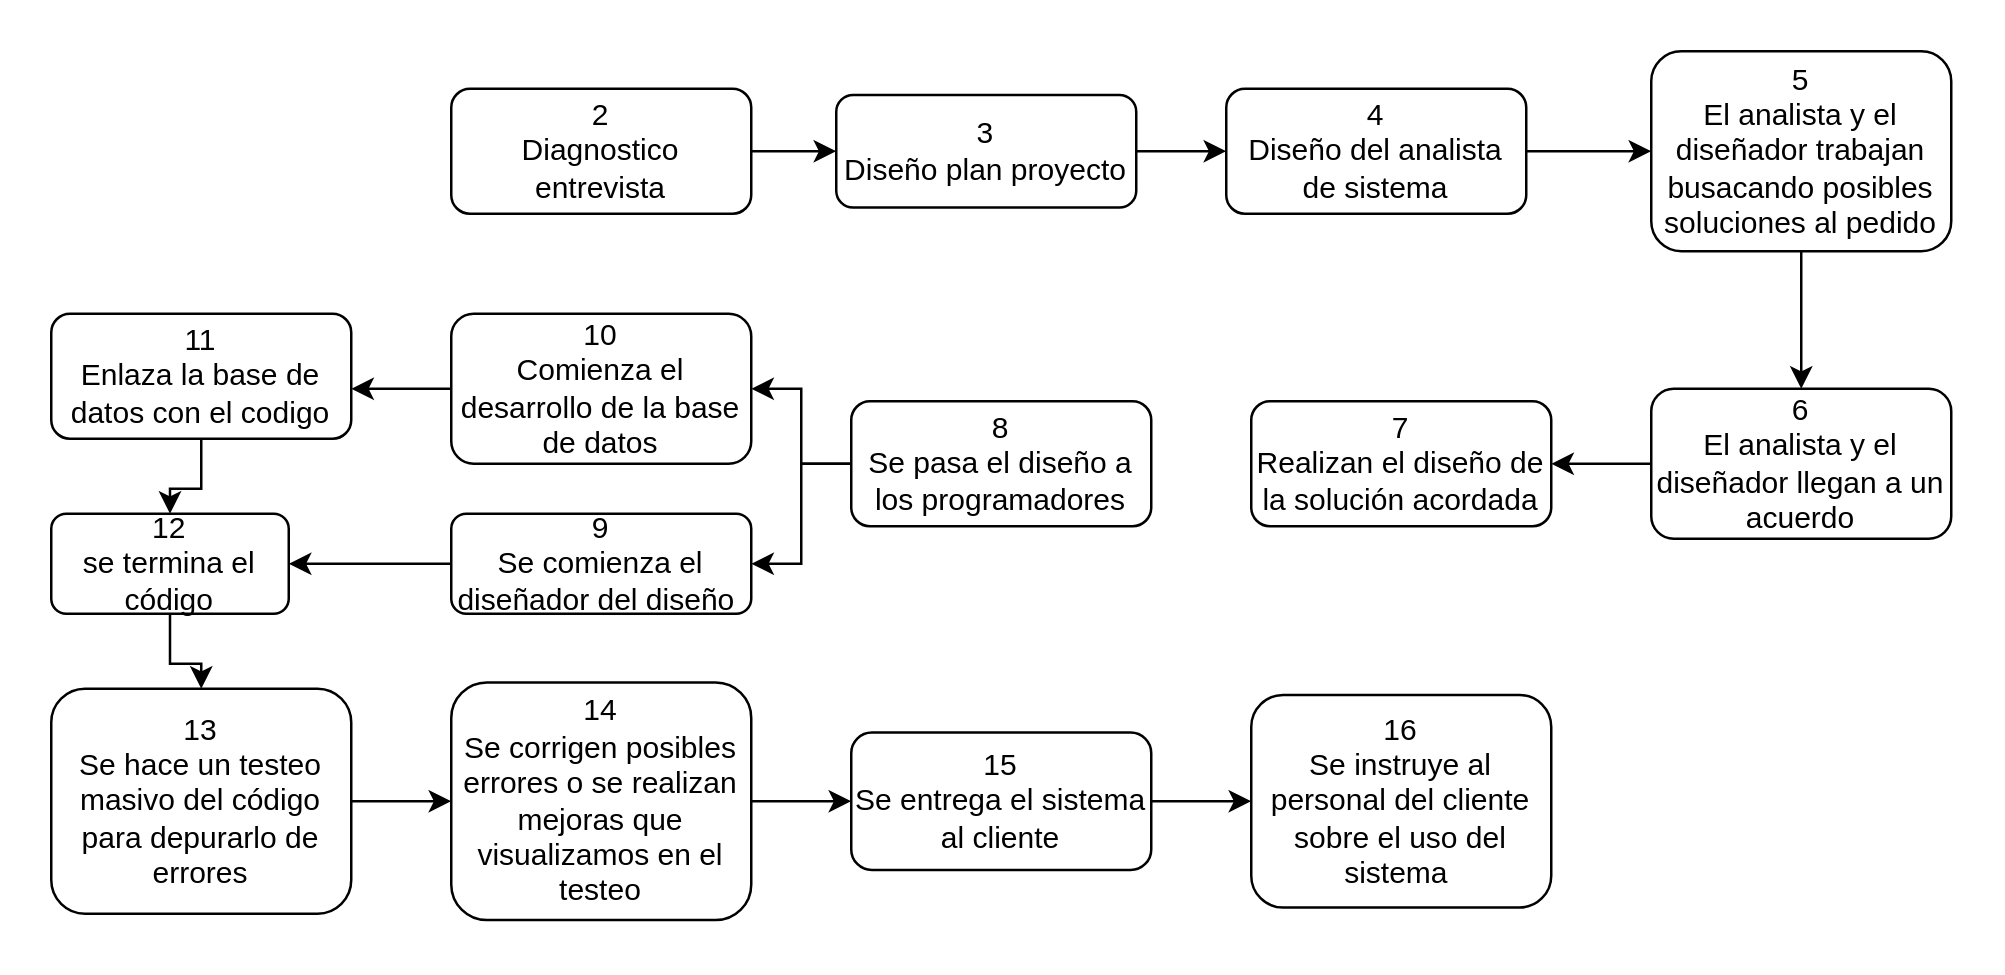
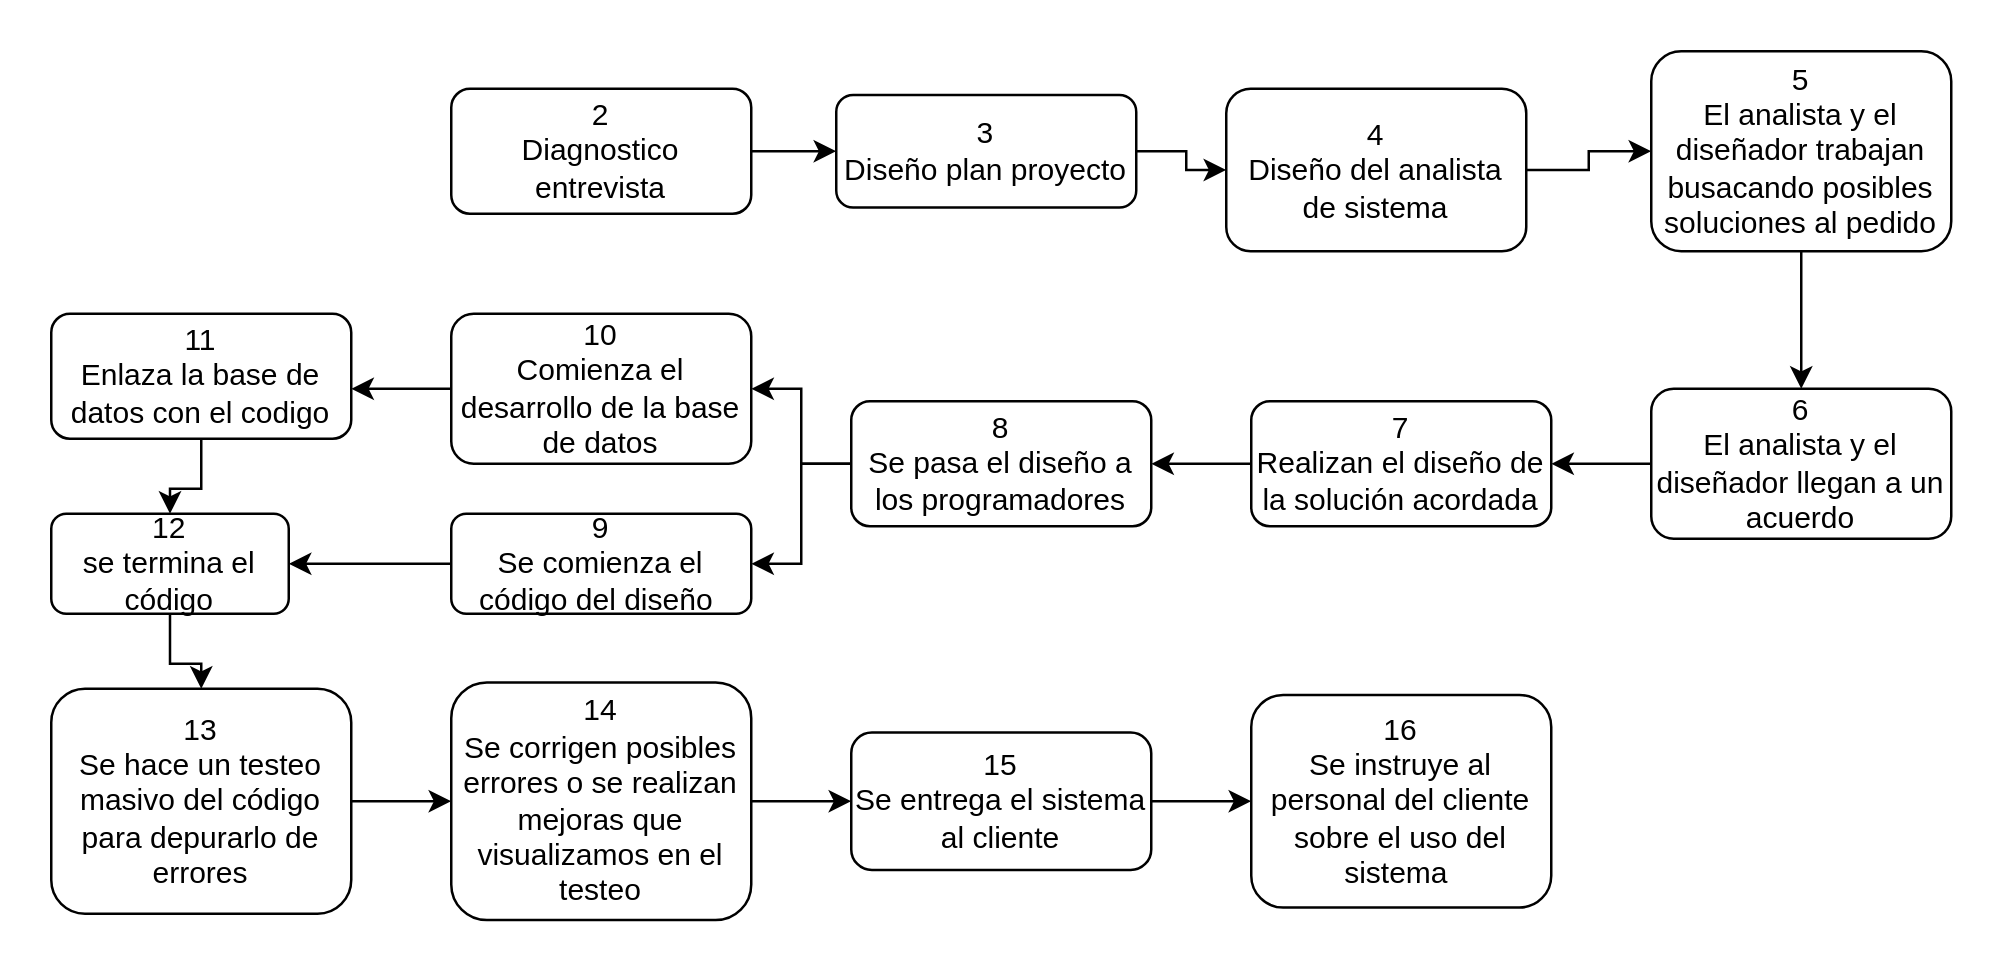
  <mxCell id="0" />
  <mxCell id="1" parent="0" />
  <mxCell id="2" style="edgeStyle=orthogonalEdgeStyle;rounded=0;orthogonalLoop=1;jettySize=auto;html=1;entryX=1;entryY=0.5;entryDx=0;entryDy=0;" edge="1" parent="1" source="3" target="19"><mxGeometry relative="1" as="geometry" /></mxCell>
  <mxCell id="3" value="6&lt;br style=&quot;border-color: var(--border-color);&quot;&gt;El analista y el diseñador llegan a un acuerdo" style="rounded=1;whiteSpace=wrap;html=1;" vertex="1" parent="1"><mxGeometry x="660" y="155" width="120" height="60" as="geometry" /></mxCell>
  <mxCell id="4" value="16&lt;br style=&quot;border-color: var(--border-color);&quot;&gt;Se instruye al personal del cliente sobre el uso del sistema&amp;nbsp;" style="rounded=1;whiteSpace=wrap;html=1;" vertex="1" parent="1"><mxGeometry x="500" y="277.5" width="120" height="85" as="geometry" /></mxCell>
  <mxCell id="5" style="edgeStyle=orthogonalEdgeStyle;rounded=0;orthogonalLoop=1;jettySize=auto;html=1;entryX=0;entryY=0.5;entryDx=0;entryDy=0;" edge="1" parent="1" source="6" target="4"><mxGeometry relative="1" as="geometry" /></mxCell>
  <mxCell id="6" value="15&lt;br&gt;Se entrega el sistema al cliente" style="rounded=1;whiteSpace=wrap;html=1;" vertex="1" parent="1"><mxGeometry x="340" y="292.5" width="120" height="55" as="geometry" /></mxCell>
  <mxCell id="7" style="edgeStyle=orthogonalEdgeStyle;rounded=0;orthogonalLoop=1;jettySize=auto;html=1;entryX=0.5;entryY=0;entryDx=0;entryDy=0;" edge="1" parent="1" source="8" target="10"><mxGeometry relative="1" as="geometry" /></mxCell>
  <mxCell id="8" value="12&lt;br&gt;se termina el código" style="rounded=1;whiteSpace=wrap;html=1;" vertex="1" parent="1"><mxGeometry x="20" y="205" width="95" height="40" as="geometry" /></mxCell>
  <mxCell id="9" style="edgeStyle=orthogonalEdgeStyle;rounded=0;orthogonalLoop=1;jettySize=auto;html=1;entryX=0;entryY=0.5;entryDx=0;entryDy=0;" edge="1" parent="1" source="10" target="12"><mxGeometry relative="1" as="geometry" /></mxCell>
  <mxCell id="10" value="13&lt;br&gt;Se hace un testeo masivo del código para depurarlo de errores" style="rounded=1;whiteSpace=wrap;html=1;" vertex="1" parent="1"><mxGeometry x="20" y="275" width="120" height="90" as="geometry" /></mxCell>
  <mxCell id="11" style="edgeStyle=orthogonalEdgeStyle;rounded=0;orthogonalLoop=1;jettySize=auto;html=1;" edge="1" parent="1" source="12" target="6"><mxGeometry relative="1" as="geometry" /></mxCell>
  <mxCell id="12" value="14&lt;br&gt;Se corrigen posibles errores o se realizan mejoras que visualizamos en el testeo" style="rounded=1;whiteSpace=wrap;html=1;" vertex="1" parent="1"><mxGeometry x="180" y="272.5" width="120" height="95" as="geometry" /></mxCell>
  <mxCell id="13" style="edgeStyle=orthogonalEdgeStyle;rounded=0;orthogonalLoop=1;jettySize=auto;html=1;entryX=1;entryY=0.5;entryDx=0;entryDy=0;" edge="1" parent="1" source="14" target="8"><mxGeometry relative="1" as="geometry" /></mxCell>
- <mxCell id="14" value="9&lt;br&gt;Se comienza el diseñador del diseño&amp;nbsp;" style="rounded=1;whiteSpace=wrap;html=1;" vertex="1" parent="1"><mxGeometry x="180" y="205" width="120" height="40" as="geometry" /></mxCell>
+ <mxCell id="14" value="9&lt;br&gt;Se comienza el código del diseño&amp;nbsp;" style="rounded=1;whiteSpace=wrap;html=1;" vertex="1" parent="1"><mxGeometry x="180" y="205" width="120" height="40" as="geometry" /></mxCell>
  <mxCell id="15" style="edgeStyle=orthogonalEdgeStyle;rounded=0;orthogonalLoop=1;jettySize=auto;html=1;entryX=1;entryY=0.5;entryDx=0;entryDy=0;" edge="1" parent="1" source="17" target="14"><mxGeometry relative="1" as="geometry" /></mxCell>
  <mxCell id="16" style="edgeStyle=orthogonalEdgeStyle;rounded=0;orthogonalLoop=1;jettySize=auto;html=1;entryX=1;entryY=0.5;entryDx=0;entryDy=0;" edge="1" parent="1" source="17" target="29"><mxGeometry relative="1" as="geometry" /></mxCell>
  <mxCell id="17" value="8&lt;br style=&quot;border-color: var(--border-color);&quot;&gt;Se pasa el diseño a los programadores" style="rounded=1;whiteSpace=wrap;html=1;" vertex="1" parent="1"><mxGeometry x="340" y="160" width="120" height="50" as="geometry" /></mxCell>
+ <mxCell id="18" style="edgeStyle=orthogonalEdgeStyle;rounded=0;orthogonalLoop=1;jettySize=auto;html=1;entryX=1;entryY=0.5;entryDx=0;entryDy=0;" edge="1" parent="1" source="19" target="17"><mxGeometry relative="1" as="geometry" /></mxCell>
  <mxCell id="19" value="7&lt;br style=&quot;border-color: var(--border-color);&quot;&gt;Realizan el diseño de la solución acordada" style="rounded=1;whiteSpace=wrap;html=1;" vertex="1" parent="1"><mxGeometry x="500" y="160" width="120" height="50" as="geometry" /></mxCell>
  <mxCell id="20" style="edgeStyle=orthogonalEdgeStyle;rounded=0;orthogonalLoop=1;jettySize=auto;html=1;entryX=0;entryY=0.5;entryDx=0;entryDy=0;" edge="1" parent="1" source="21" target="23"><mxGeometry relative="1" as="geometry" /></mxCell>
  <mxCell id="21" value="2&lt;br&gt;Diagnostico entrevista" style="rounded=1;whiteSpace=wrap;html=1;" vertex="1" parent="1"><mxGeometry x="180" y="35" width="120" height="50" as="geometry" /></mxCell>
  <mxCell id="22" style="edgeStyle=orthogonalEdgeStyle;rounded=0;orthogonalLoop=1;jettySize=auto;html=1;" edge="1" parent="1" source="23" target="25"><mxGeometry relative="1" as="geometry" /></mxCell>
  <mxCell id="23" value="3&lt;br&gt;Diseño plan proyecto" style="rounded=1;whiteSpace=wrap;html=1;" vertex="1" parent="1"><mxGeometry x="334" y="37.5" width="120" height="45" as="geometry" /></mxCell>
  <mxCell id="24" style="edgeStyle=orthogonalEdgeStyle;rounded=0;orthogonalLoop=1;jettySize=auto;html=1;entryX=0;entryY=0.5;entryDx=0;entryDy=0;" edge="1" parent="1" source="25" target="27"><mxGeometry relative="1" as="geometry" /></mxCell>
- <mxCell id="25" value="4&lt;br&gt;Diseño del analista de sistema" style="rounded=1;whiteSpace=wrap;html=1;" vertex="1" parent="1"><mxGeometry x="490" y="35" width="120" height="50" as="geometry" /></mxCell>
+ <mxCell id="25" value="4&lt;br&gt;Diseño del analista de sistema" style="rounded=1;whiteSpace=wrap;html=1;" vertex="1" parent="1"><mxGeometry x="490" y="35" width="120" height="65" as="geometry" /></mxCell>
  <mxCell id="26" style="edgeStyle=orthogonalEdgeStyle;rounded=0;orthogonalLoop=1;jettySize=auto;html=1;entryX=0.5;entryY=0;entryDx=0;entryDy=0;" edge="1" parent="1" source="27" target="3"><mxGeometry relative="1" as="geometry" /></mxCell>
  <mxCell id="27" value="5&lt;br style=&quot;border-color: var(--border-color);&quot;&gt;El analista y el diseñador trabajan busacando posibles soluciones al pedido" style="rounded=1;whiteSpace=wrap;html=1;" vertex="1" parent="1"><mxGeometry x="660" y="20" width="120" height="80" as="geometry" /></mxCell>
  <mxCell id="28" style="edgeStyle=orthogonalEdgeStyle;rounded=0;orthogonalLoop=1;jettySize=auto;html=1;" edge="1" parent="1" source="29"><mxGeometry relative="1" as="geometry"><mxPoint x="140" y="155" as="targetPoint" /></mxGeometry></mxCell>
  <mxCell id="29" value="10&lt;br&gt;Comienza el desarrollo de la base de datos" style="rounded=1;whiteSpace=wrap;html=1;" vertex="1" parent="1"><mxGeometry x="180" y="125" width="120" height="60" as="geometry" /></mxCell>
  <mxCell id="30" style="edgeStyle=orthogonalEdgeStyle;rounded=0;orthogonalLoop=1;jettySize=auto;html=1;entryX=0.5;entryY=0;entryDx=0;entryDy=0;" edge="1" parent="1" source="31" target="8"><mxGeometry relative="1" as="geometry" /></mxCell>
  <mxCell id="31" value="11&lt;br&gt;Enlaza la base de datos con el codigo" style="rounded=1;whiteSpace=wrap;html=1;" vertex="1" parent="1"><mxGeometry x="20" y="125" width="120" height="50" as="geometry" /></mxCell>
